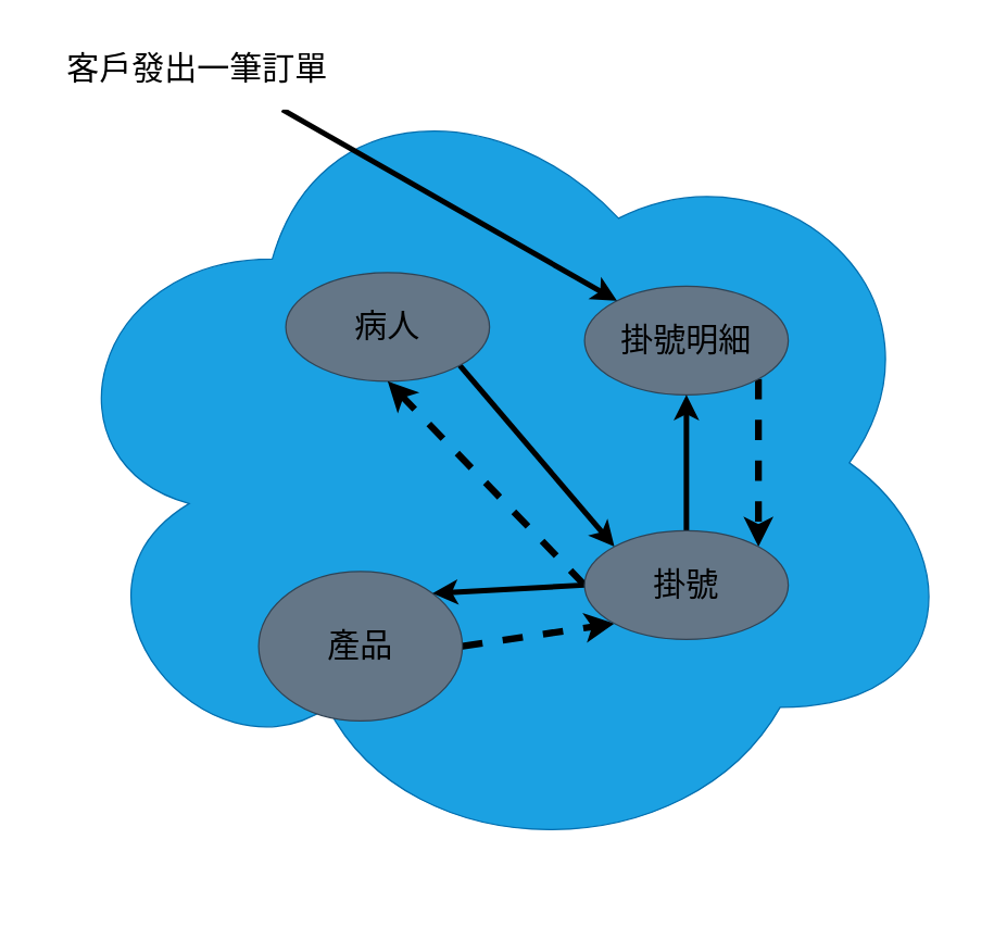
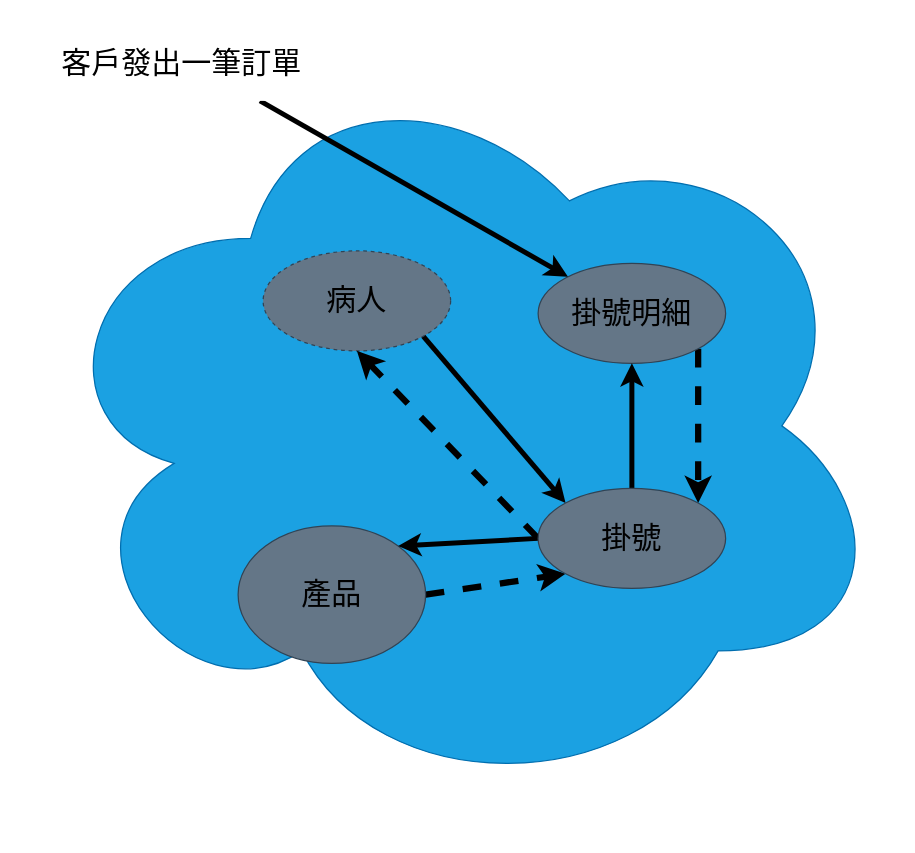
  <mxCell id="0" />
  <mxCell id="1" parent="0" />
  <mxCell id="2" value="" style="ellipse;shape=cloud;whiteSpace=wrap;html=1;fontSize=24;fillColor=#1ba1e2;fontColor=#ffffff;strokeColor=#006EAF;" parent="1" vertex="1"><mxGeometry x="30" y="40" width="680" height="600" as="geometry" /></mxCell>
  <mxCell id="3" style="edgeStyle=none;html=1;exitX=1;exitY=1;exitDx=0;exitDy=0;fontSize=24;entryX=0;entryY=0;entryDx=0;entryDy=0;jumpSize=9;strokeWidth=4;" parent="1" source="4" target="12" edge="1"><mxGeometry relative="1" as="geometry"><mxPoint x="490" y="380" as="targetPoint" /></mxGeometry></mxCell>
- <mxCell id="4" value="&lt;span style=&quot;font-size: 24px;&quot;&gt;病人&lt;/span&gt;" style="ellipse;whiteSpace=wrap;html=1;fillColor=#647687;fontColor=#000000;strokeColor=#314354;" parent="1" vertex="1"><mxGeometry x="210" y="200" width="150" height="80" as="geometry" /></mxCell>
+ <mxCell id="4" value="&lt;span style=&quot;font-size: 24px;&quot;&gt;病人&lt;/span&gt;" style="ellipse;whiteSpace=wrap;html=1;fillColor=#647687;fontColor=#000000;strokeColor=#314354;dashed=1;" parent="1" vertex="1"><mxGeometry x="210" y="200" width="150" height="80" as="geometry" /></mxCell>
  <mxCell id="5" style="edgeStyle=none;jumpSize=9;html=1;exitX=1;exitY=1;exitDx=0;exitDy=0;entryX=1;entryY=0;entryDx=0;entryDy=0;fontSize=24;dashed=1;strokeWidth=5;" parent="1" source="6" target="12" edge="1"><mxGeometry relative="1" as="geometry" /></mxCell>
  <mxCell id="6" value="&lt;span style=&quot;font-size: 24px;&quot;&gt;掛號明細&lt;/span&gt;" style="ellipse;whiteSpace=wrap;html=1;fillColor=#647687;fontColor=#000000;strokeColor=#314354;" parent="1" vertex="1"><mxGeometry x="430" y="210" width="150" height="80" as="geometry" /></mxCell>
  <mxCell id="7" style="edgeStyle=none;jumpSize=9;html=1;exitX=1;exitY=0.5;exitDx=0;exitDy=0;entryX=0;entryY=1;entryDx=0;entryDy=0;fontSize=24;dashed=1;strokeWidth=5;" parent="1" source="8" target="12" edge="1"><mxGeometry relative="1" as="geometry" /></mxCell>
  <mxCell id="8" value="&lt;span style=&quot;font-size: 24px;&quot;&gt;產品&lt;/span&gt;" style="ellipse;whiteSpace=wrap;html=1;fillColor=#647687;fontColor=#000000;strokeColor=#314354;" parent="1" vertex="1"><mxGeometry x="190" y="420" width="150" height="110" as="geometry" /></mxCell>
  <mxCell id="9" style="edgeStyle=none;html=1;exitX=0;exitY=0.5;exitDx=0;exitDy=0;entryX=0.5;entryY=1;entryDx=0;entryDy=0;fontSize=24;dashed=1;strokeWidth=5;" parent="1" source="12" target="4" edge="1"><mxGeometry relative="1" as="geometry" /></mxCell>
  <mxCell id="10" style="edgeStyle=none;jumpSize=9;html=1;exitX=0;exitY=0.5;exitDx=0;exitDy=0;entryX=1;entryY=0;entryDx=0;entryDy=0;fontSize=24;strokeWidth=4;" parent="1" source="12" target="8" edge="1"><mxGeometry relative="1" as="geometry" /></mxCell>
  <mxCell id="11" style="edgeStyle=none;jumpSize=9;html=1;exitX=0.5;exitY=0;exitDx=0;exitDy=0;entryX=0.5;entryY=1;entryDx=0;entryDy=0;fontSize=24;strokeWidth=4;" parent="1" source="12" target="6" edge="1"><mxGeometry relative="1" as="geometry" /></mxCell>
  <mxCell id="12" value="&lt;font style=&quot;font-size: 24px;&quot;&gt;掛號&lt;/font&gt;" style="ellipse;whiteSpace=wrap;html=1;fillColor=#647687;fontColor=#000000;strokeColor=#314354;" parent="1" vertex="1"><mxGeometry x="430" width="150" height="80" as="geometry" y="390" /></mxCell>
  <mxCell id="13" style="edgeStyle=none;html=1;exitX=0.75;exitY=1;exitDx=0;exitDy=0;strokeWidth=4;" edge="1" parent="1" source="14" target="6"><mxGeometry relative="1" as="geometry" /></mxCell>
  <mxCell id="14" value="&lt;font style=&quot;font-size: 24px;&quot;&gt;客戶發出一筆訂單&lt;/font&gt;" style="whiteSpace=wrap;html=1;strokeColor=none;" vertex="1" parent="1"><mxGeometry x="20" y="20" width="250" height="60" as="geometry" /></mxCell>
  <mxCell id="15" value="&lt;font color=&quot;#ffffff&quot;&gt;訂單管理系統&lt;/font&gt;" style="text;html=1;align=center;verticalAlign=middle;resizable=0;points=[];autosize=1;strokeColor=none;fillColor=none;fontSize=24;fontColor=#000000;" vertex="1" parent="1"><mxGeometry x="320" y="620" width="170" height="40" as="geometry" /></mxCell>
